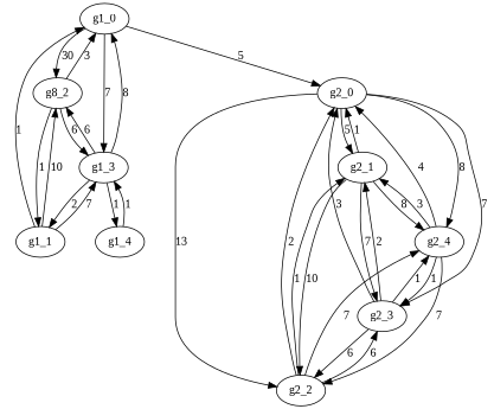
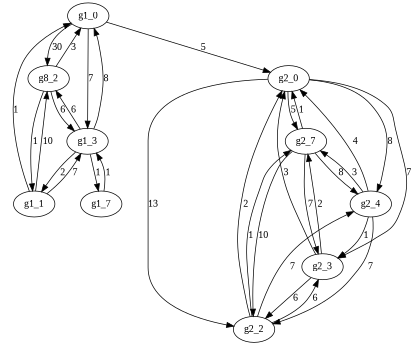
  digraph {
    fontname="Liberation Serif"
    node [fontname="Liberation Serif"]
    edge [fontname="Liberation Serif"]
    g1_0
    g1_1
    n3 [label=g8_2]
    g1_3
-   g1_4
+   g1_4 [label=g1_7]
    g2_0
-   g2_1
+   g2_1 [label=g2_7]
    g2_2
    g2_3
    g2_4
    subgraph sub_1 {
      g1_0
      g1_1
      n3
      g1_3
      g1_4
    }
    subgraph sub_2 {
      g2_0
      g2_1
      g2_2
      g2_3
      g2_4
    }
    g1_0 -> n3 [label=30]
    g1_0 -> g1_3 [label=7]
    g1_0 -> g2_0 [label=5]
    g1_1 -> g1_0 [label=1]
    g1_1 -> n3 [label=10]
    g1_1 -> g1_3 [label=7]
    n3 -> g1_0 [label=3]
    n3 -> g1_1 [label=1]
    n3 -> g1_3 [label=6]
    g1_3 -> g1_0 [label=8]
    g1_3 -> g1_1 [label=2]
    g1_3 -> n3 [label=6]
    g1_3 -> g1_4 [label=1]
    g1_4 -> g1_3 [label=1]
    g2_0 -> g2_1 [label=5]
    g2_0 -> g2_2 [label=13]
    g2_0 -> g2_3 [label=7]
    g2_0 -> g2_4 [label=8]
    g2_1 -> g2_0 [label=1]
    g2_1 -> g2_2 [label=10]
    g2_1 -> g2_3 [label=7]
    g2_1 -> g2_4 [label=8]
    g2_2 -> g2_0 [label=2]
    g2_2 -> g2_1 [label=1]
    g2_2 -> g2_3 [label=6]
    g2_2 -> g2_4 [label=7]
    g2_3 -> g2_0 [label=3]
    g2_3 -> g2_1 [label=2]
    g2_3 -> g2_2 [label=6]
-   g2_3 -> g2_4 [label=1]
    g2_4 -> g2_0 [label=4]
    g2_4 -> g2_1 [label=3]
    g2_4 -> g2_2 [label=7]
    g2_4 -> g2_3 [label=1]
  }
